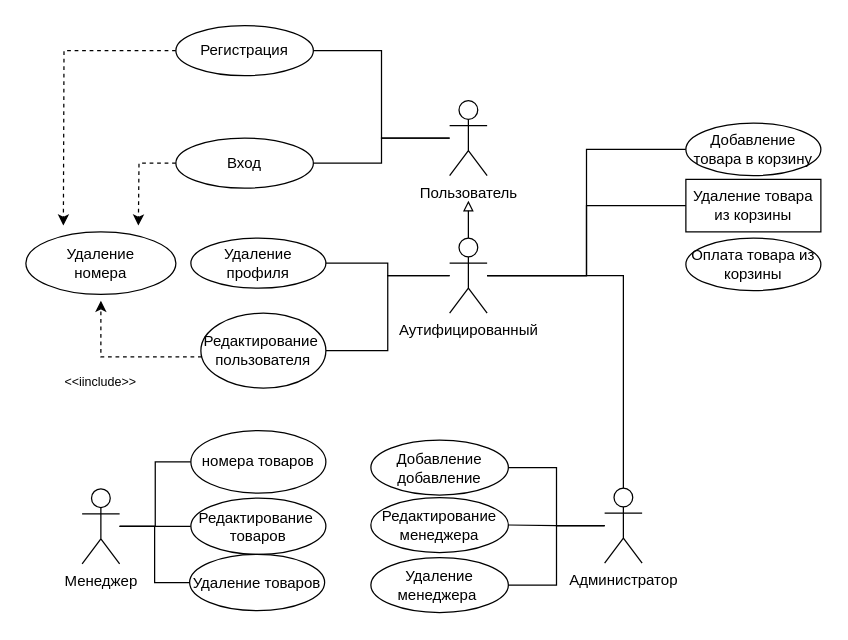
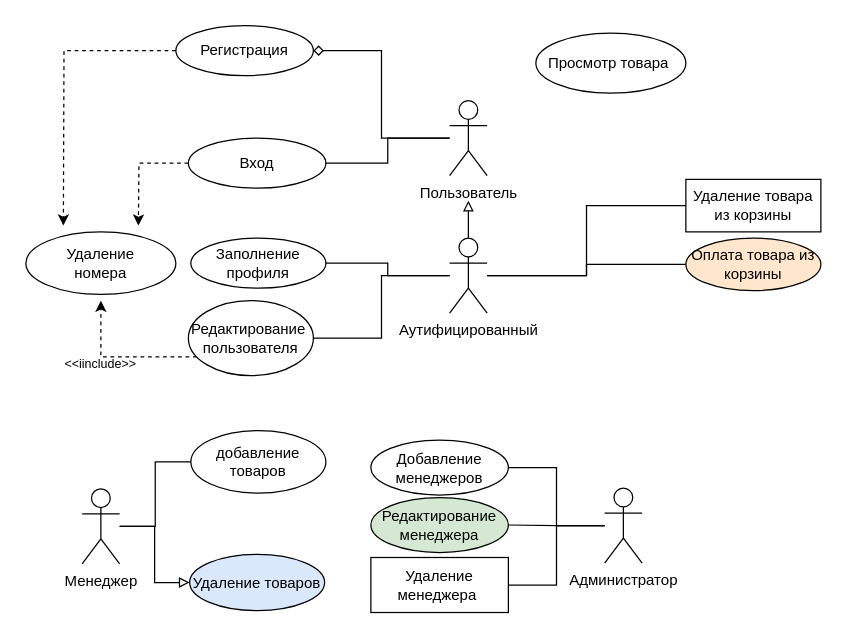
  <mxCell id="0" />
  <mxCell id="1" parent="0" />
  <mxCell id="2" style="edgeStyle=orthogonalEdgeStyle;rounded=0;orthogonalLoop=1;jettySize=auto;html=1;entryX=1;entryY=0.5;entryDx=0;entryDy=0;fontSize=12;endArrow=none;endFill=0;" parent="1" source="5" target="36" edge="1"><mxGeometry relative="1" as="geometry" /></mxCell>
  <mxCell id="3" style="edgeStyle=orthogonalEdgeStyle;rounded=0;orthogonalLoop=1;jettySize=auto;html=1;entryX=1;entryY=0.5;entryDx=0;entryDy=0;fontSize=12;endArrow=none;endFill=0;" parent="1" source="5" target="37" edge="1"><mxGeometry relative="1" as="geometry" /></mxCell>
  <mxCell id="4" style="edgeStyle=orthogonalEdgeStyle;rounded=0;orthogonalLoop=1;jettySize=auto;html=1;entryX=1;entryY=0.5;entryDx=0;entryDy=0;fontSize=12;endArrow=none;endFill=0;" parent="1" source="5" target="38" edge="1"><mxGeometry relative="1" as="geometry" /></mxCell>
  <mxCell id="5" value="Администратор" style="shape=umlActor;verticalLabelPosition=bottom;verticalAlign=top;html=1;outlineConnect=0;" parent="1" vertex="1"><mxGeometry x="483" y="390" width="30" height="60" as="geometry" /></mxCell>
  <mxCell id="6" style="edgeStyle=orthogonalEdgeStyle;rounded=0;orthogonalLoop=1;jettySize=auto;html=1;endArrow=block;endFill=0;" parent="1" source="12" edge="1"><mxGeometry relative="1" as="geometry"><mxPoint x="374" y="160" as="targetPoint" /></mxGeometry></mxCell>
  <mxCell id="7" style="edgeStyle=orthogonalEdgeStyle;rounded=0;orthogonalLoop=1;jettySize=auto;html=1;entryX=1;entryY=0.5;entryDx=0;entryDy=0;endArrow=none;endFill=0;" parent="1" source="12" target="25" edge="1"><mxGeometry relative="1" as="geometry" /></mxCell>
- <mxCell id="8" style="edgeStyle=orthogonalEdgeStyle;rounded=0;orthogonalLoop=1;jettySize=auto;html=1;entryX=0;entryY=0.5;entryDx=0;entryDy=0;fontSize=12;endArrow=none;endFill=0;" parent="1" source="12" target="33" edge="1"><mxGeometry relative="1" as="geometry" /></mxCell>
  <mxCell id="9" style="edgeStyle=orthogonalEdgeStyle;rounded=0;orthogonalLoop=1;jettySize=auto;html=1;entryX=0;entryY=0.5;entryDx=0;entryDy=0;fontSize=12;endArrow=none;endFill=0;" parent="1" source="12" target="34" edge="1"><mxGeometry relative="1" as="geometry" /></mxCell>
- <mxCell id="10" style="edgeStyle=orthogonalEdgeStyle;rounded=0;orthogonalLoop=1;jettySize=auto;html=1;fontSize=12;endArrow=none;endFill=0;" parent="1" source="12" target="5" edge="1"><mxGeometry relative="1" as="geometry" /></mxCell>
+ <mxCell id="10" style="edgeStyle=orthogonalEdgeStyle;rounded=0;orthogonalLoop=1;jettySize=auto;html=1;entryX=0;entryY=0.5;entryDx=0;entryDy=0;fontSize=12;endArrow=none;endFill=0;" parent="1" source="12" target="35" edge="1"><mxGeometry relative="1" as="geometry" /></mxCell>
  <mxCell id="11" style="edgeStyle=orthogonalEdgeStyle;rounded=0;orthogonalLoop=1;jettySize=auto;html=1;entryX=1;entryY=0.5;entryDx=0;entryDy=0;fontSize=12;endArrow=none;endFill=0;" parent="1" source="12" target="27" edge="1"><mxGeometry relative="1" as="geometry" /></mxCell>
  <mxCell id="12" value="Аутифицированный" style="shape=umlActor;verticalLabelPosition=bottom;verticalAlign=top;html=1;outlineConnect=0;" parent="1" vertex="1"><mxGeometry x="359" y="190" width="30" height="60" as="geometry" /></mxCell>
- <mxCell id="13" style="edgeStyle=orthogonalEdgeStyle;rounded=0;orthogonalLoop=1;jettySize=auto;html=1;entryX=1;entryY=0.5;entryDx=0;entryDy=0;endArrow=none;endFill=0;" parent="1" source="15" target="21" edge="1"><mxGeometry relative="1" as="geometry" /></mxCell>
+ <mxCell id="13" style="edgeStyle=orthogonalEdgeStyle;rounded=0;orthogonalLoop=1;jettySize=auto;html=1;entryX=1;entryY=0.5;entryDx=0;entryDy=0;endArrow=diamond;endFill=0;" parent="1" source="15" target="21" edge="1"><mxGeometry relative="1" as="geometry" /></mxCell>
  <mxCell id="14" style="edgeStyle=orthogonalEdgeStyle;rounded=0;orthogonalLoop=1;jettySize=auto;html=1;entryX=1;entryY=0.5;entryDx=0;entryDy=0;endArrow=none;endFill=0;" parent="1" source="15" target="23" edge="1"><mxGeometry relative="1" as="geometry" /></mxCell>
  <mxCell id="15" value="Пользователь&lt;br&gt;" style="shape=umlActor;verticalLabelPosition=bottom;verticalAlign=top;html=1;outlineConnect=0;" parent="1" vertex="1"><mxGeometry x="359" y="80" width="30" height="60" as="geometry" /></mxCell>
  <mxCell id="16" style="edgeStyle=orthogonalEdgeStyle;rounded=0;orthogonalLoop=1;jettySize=auto;html=1;entryX=0;entryY=0.5;entryDx=0;entryDy=0;fontSize=12;endArrow=none;endFill=0;" parent="1" source="19" target="30" edge="1"><mxGeometry relative="1" as="geometry" /></mxCell>
- <mxCell id="17" style="edgeStyle=orthogonalEdgeStyle;rounded=0;orthogonalLoop=1;jettySize=auto;html=1;entryX=0;entryY=0.5;entryDx=0;entryDy=0;fontSize=12;endArrow=none;endFill=0;" parent="1" source="19" target="31" edge="1"><mxGeometry relative="1" as="geometry" /></mxCell>
- <mxCell id="18" style="edgeStyle=orthogonalEdgeStyle;rounded=0;orthogonalLoop=1;jettySize=auto;html=1;entryX=0;entryY=0.5;entryDx=0;entryDy=0;fontSize=12;endArrow=none;endFill=0;" parent="1" source="19" target="32" edge="1"><mxGeometry relative="1" as="geometry" /></mxCell>
+ <mxCell id="18" style="edgeStyle=orthogonalEdgeStyle;rounded=0;orthogonalLoop=1;jettySize=auto;html=1;entryX=0;entryY=0.5;entryDx=0;entryDy=0;fontSize=12;endArrow=block;endFill=0;" parent="1" source="19" target="32" edge="1"><mxGeometry relative="1" as="geometry" /></mxCell>
  <mxCell id="19" value="Менеджер&lt;br&gt;" style="shape=umlActor;verticalLabelPosition=bottom;verticalAlign=top;html=1;outlineConnect=0;" parent="1" vertex="1"><mxGeometry x="65" y="390.5" width="30" height="60" as="geometry" /></mxCell>
  <mxCell id="20" style="edgeStyle=orthogonalEdgeStyle;rounded=0;orthogonalLoop=1;jettySize=auto;html=1;dashed=1;" parent="1" source="21" edge="1"><mxGeometry relative="1" as="geometry"><mxPoint x="50" y="180" as="targetPoint" /></mxGeometry></mxCell>
  <mxCell id="21" value="Регистрация" style="ellipse;whiteSpace=wrap;html=1;" parent="1" vertex="1"><mxGeometry x="140" y="20" width="110" height="40" as="geometry" /></mxCell>
  <mxCell id="22" style="edgeStyle=orthogonalEdgeStyle;rounded=0;orthogonalLoop=1;jettySize=auto;html=1;dashed=1;" parent="1" source="23" edge="1"><mxGeometry relative="1" as="geometry"><mxPoint x="110" y="180" as="targetPoint" /></mxGeometry></mxCell>
- <mxCell id="23" value="Вход" style="ellipse;whiteSpace=wrap;html=1;" parent="1" vertex="1"><mxGeometry x="140" y="110" width="110" height="40" as="geometry" /></mxCell>
+ <mxCell id="23" value="Вход" style="ellipse;whiteSpace=wrap;html=1;" parent="1" vertex="1"><mxGeometry x="150" y="110" width="110" height="40" as="geometry" /></mxCell>
  <mxCell id="24" value="Удаление&lt;br&gt;номера" style="ellipse;whiteSpace=wrap;html=1;" parent="1" vertex="1"><mxGeometry x="20" y="185" width="120" height="50" as="geometry" /></mxCell>
- <mxCell id="25" value="Удаление профиля" style="ellipse;whiteSpace=wrap;html=1;" parent="1" vertex="1"><mxGeometry x="152" y="190" width="108" height="40" as="geometry" /></mxCell>
+ <mxCell id="25" value="Заполнение профиля" style="ellipse;whiteSpace=wrap;html=1;" parent="1" vertex="1"><mxGeometry x="152" y="190" width="108" height="40" as="geometry" /></mxCell>
  <mxCell id="26" style="edgeStyle=orthogonalEdgeStyle;rounded=0;orthogonalLoop=1;jettySize=auto;html=1;endArrow=classic;endFill=1;dashed=1;" parent="1" source="27" edge="1"><mxGeometry relative="1" as="geometry"><mxPoint x="80" y="240" as="targetPoint" /><Array as="points"><mxPoint x="80" y="285" /><mxPoint x="80" y="240" /></Array></mxGeometry></mxCell>
- <mxCell id="27" value="Редактирование&amp;nbsp;&lt;br&gt;пользователя" style="ellipse;whiteSpace=wrap;html=1;" parent="1" vertex="1"><mxGeometry x="160" y="250" width="100" height="60" as="geometry" /></mxCell>
- <mxCell id="28" value="&lt;span style=&quot;font-size: 10px;&quot;&gt;&amp;lt;&amp;lt;iinclude&amp;gt;&amp;gt;&lt;/span&gt;" style="text;html=1;strokeColor=none;fillColor=none;align=center;verticalAlign=middle;whiteSpace=wrap;rounded=0;" parent="1" vertex="1"><mxGeometry x="50" y="290" width="60" height="30" as="geometry" /></mxCell>
- <mxCell id="30" value="номера товаров" style="ellipse;whiteSpace=wrap;html=1;fontSize=12;" parent="1" vertex="1"><mxGeometry x="152" y="344" width="108" height="50" as="geometry" /></mxCell>
- <mxCell id="31" value="Редактирование&amp;nbsp;&lt;br&gt;товаров" style="ellipse;whiteSpace=wrap;html=1;fontSize=12;" parent="1" vertex="1"><mxGeometry x="152" y="398" width="108" height="45" as="geometry" /></mxCell>
- <mxCell id="32" value="Удаление товаров" style="ellipse;whiteSpace=wrap;html=1;fontSize=12;" parent="1" vertex="1"><mxGeometry x="151" y="443" width="108" height="45" as="geometry" /></mxCell>
- <mxCell id="33" value="Добавление товара в корзину" style="ellipse;whiteSpace=wrap;html=1;fontSize=12;" parent="1" vertex="1"><mxGeometry x="548" y="98" width="108" height="42" as="geometry" /></mxCell>
+ <mxCell id="27" value="Редактирование&amp;nbsp;&lt;br&gt;пользователя" style="ellipse;whiteSpace=wrap;html=1;" parent="1" vertex="1"><mxGeometry x="150" y="240" width="100" height="60" as="geometry" /></mxCell>
+ <mxCell id="28" value="&lt;span style=&quot;font-size: 10px;&quot;&gt;&amp;lt;&amp;lt;iinclude&amp;gt;&amp;gt;&lt;/span&gt;" style="text;html=1;strokeColor=none;fillColor=none;align=center;verticalAlign=middle;whiteSpace=wrap;rounded=0;" parent="1" vertex="1"><mxGeometry x="50" y="275" width="60" height="30" as="geometry" /></mxCell>
+ <mxCell id="29" value="&lt;font style=&quot;font-size: 12px;&quot;&gt;Просмотр товара&amp;nbsp;&lt;br&gt;&lt;/font&gt;" style="ellipse;whiteSpace=wrap;html=1;fontSize=10;" parent="1" vertex="1"><mxGeometry x="428" y="26" width="120" height="48" as="geometry" /></mxCell>
+ <mxCell id="30" value="добавление товаров" style="ellipse;whiteSpace=wrap;html=1;fontSize=12;" parent="1" vertex="1"><mxGeometry x="152" y="344" width="108" height="50" as="geometry" /></mxCell>
+ <mxCell id="32" value="Удаление товаров" style="ellipse;whiteSpace=wrap;html=1;fontSize=12;fillColor=#dae8fc;" parent="1" vertex="1"><mxGeometry x="151" y="443" width="108" height="45" as="geometry" /></mxCell>
  <mxCell id="34" value="Удаление товара из корзины" style="whiteSpace=wrap;html=1;fontSize=12;rounded=0;" parent="1" vertex="1"><mxGeometry x="548" y="143" width="108" height="42" as="geometry" /></mxCell>
- <mxCell id="35" value="Оплата товара из корзины" style="ellipse;whiteSpace=wrap;html=1;fontSize=12;" parent="1" vertex="1"><mxGeometry x="548" y="190" width="108" height="42" as="geometry" /></mxCell>
- <mxCell id="36" value="Добавление добавление" style="ellipse;whiteSpace=wrap;html=1;fontSize=12;" parent="1" vertex="1"><mxGeometry x="296" y="351.5" width="110" height="44" as="geometry" /></mxCell>
- <mxCell id="37" value="Редактирование менеджера" style="ellipse;whiteSpace=wrap;html=1;fontSize=12;" parent="1" vertex="1"><mxGeometry x="296" y="397.5" width="110" height="44" as="geometry" /></mxCell>
- <mxCell id="38" value="Удаление менеджера&amp;nbsp;" style="ellipse;whiteSpace=wrap;html=1;fontSize=12;" parent="1" vertex="1"><mxGeometry x="296" y="445.5" width="110" height="44" as="geometry" /></mxCell>
+ <mxCell id="35" value="Оплата товара из корзины" style="ellipse;whiteSpace=wrap;html=1;fontSize=12;fillColor=#ffe6cc;" parent="1" vertex="1"><mxGeometry x="548" y="190" width="108" height="42" as="geometry" /></mxCell>
+ <mxCell id="36" value="Добавление менеджеров" style="ellipse;whiteSpace=wrap;html=1;fontSize=12;" parent="1" vertex="1"><mxGeometry x="296" y="351.5" width="110" height="44" as="geometry" /></mxCell>
+ <mxCell id="37" value="Редактирование менеджера" style="ellipse;whiteSpace=wrap;html=1;fontSize=12;fillColor=#d5e8d4;" parent="1" vertex="1"><mxGeometry x="296" y="397.5" width="110" height="44" as="geometry" /></mxCell>
+ <mxCell id="38" value="Удаление менеджера&amp;nbsp;" style="whiteSpace=wrap;html=1;fontSize=12;rounded=0;" parent="1" vertex="1"><mxGeometry x="296" y="445.5" width="110" height="44" as="geometry" /></mxCell>
